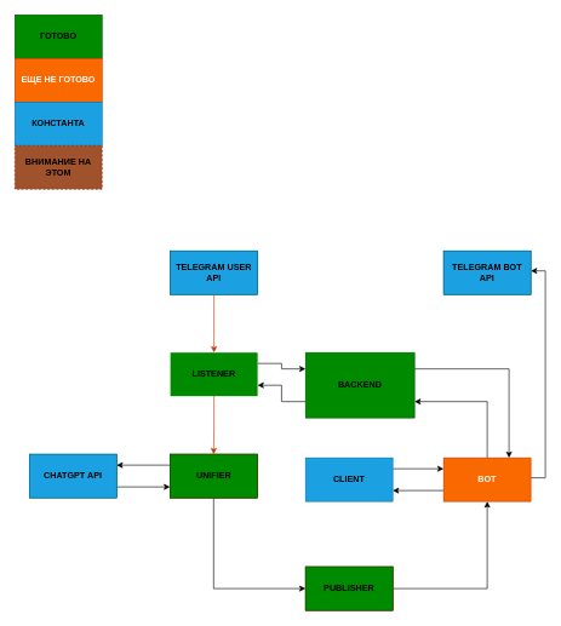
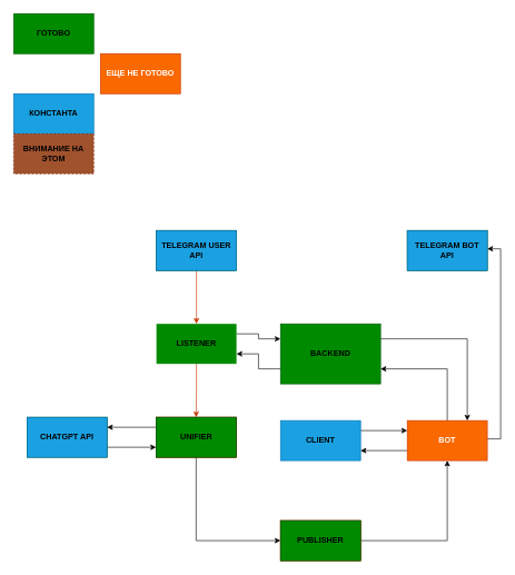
  <mxCell id="0" />
  <mxCell id="1" parent="0" />
  <mxCell id="2" value="" style="edgeStyle=orthogonalEdgeStyle;rounded=0;orthogonalLoop=1;jettySize=auto;html=1;fillColor=#fa6800;strokeColor=#C73500;fontColor=#000000;" parent="1" source="3" target="6" edge="1"><mxGeometry relative="1" as="geometry" /></mxCell>
  <mxCell id="3" value="TELEGRAM &lt;u&gt;USER&lt;/u&gt; API" style="rounded=0;whiteSpace=wrap;html=1;fillColor=#008a00;fontStyle=1;fontColor=#000000;strokeColor=#005700;labelBackgroundColor=none;" parent="1" vertex="1"><mxGeometry x="234" y="345" width="120" height="60" as="geometry" /></mxCell>
  <mxCell id="4" style="edgeStyle=orthogonalEdgeStyle;rounded=0;orthogonalLoop=1;jettySize=auto;html=1;exitX=1;exitY=0.25;exitDx=0;exitDy=0;entryX=0;entryY=0.25;entryDx=0;entryDy=0;" parent="1" source="6" target="9" edge="1"><mxGeometry relative="1" as="geometry" /></mxCell>
  <mxCell id="5" value="" style="edgeStyle=orthogonalEdgeStyle;rounded=0;orthogonalLoop=1;jettySize=auto;html=1;fillColor=#fa6800;strokeColor=#C73500;fontColor=#ffffff;" parent="1" source="6" target="12" edge="1"><mxGeometry relative="1" as="geometry" /></mxCell>
  <mxCell id="6" value="LISTENER" style="rounded=0;whiteSpace=wrap;html=1;fillColor=#008a00;fontStyle=1;strokeColor=none;fontColor=#000000;" parent="1" vertex="1"><mxGeometry x="234" y="485" width="120" height="60" as="geometry" /></mxCell>
  <mxCell id="7" style="edgeStyle=orthogonalEdgeStyle;rounded=0;orthogonalLoop=1;jettySize=auto;html=1;exitX=0;exitY=0.75;exitDx=0;exitDy=0;entryX=1;entryY=0.75;entryDx=0;entryDy=0;" parent="1" source="9" target="6" edge="1"><mxGeometry relative="1" as="geometry" /></mxCell>
  <mxCell id="8" style="edgeStyle=orthogonalEdgeStyle;rounded=0;orthogonalLoop=1;jettySize=auto;html=1;exitX=1;exitY=0.25;exitDx=0;exitDy=0;entryX=0.75;entryY=0;entryDx=0;entryDy=0;" parent="1" source="9" target="20" edge="1"><mxGeometry relative="1" as="geometry" /></mxCell>
  <mxCell id="9" value="BACKEND" style="rounded=0;whiteSpace=wrap;html=1;fillColor=#008a00;fontStyle=1;strokeColor=#005700;fontColor=#000000;" parent="1" vertex="1"><mxGeometry x="420" y="485" width="150" height="90" as="geometry" /></mxCell>
  <mxCell id="10" style="edgeStyle=orthogonalEdgeStyle;rounded=0;orthogonalLoop=1;jettySize=auto;html=1;exitX=0.5;exitY=1;exitDx=0;exitDy=0;entryX=0;entryY=0.5;entryDx=0;entryDy=0;" parent="1" source="12" target="14" edge="1"><mxGeometry relative="1" as="geometry" /></mxCell>
  <mxCell id="11" style="edgeStyle=orthogonalEdgeStyle;rounded=0;orthogonalLoop=1;jettySize=auto;html=1;exitX=0;exitY=0.25;exitDx=0;exitDy=0;entryX=1;entryY=0.25;entryDx=0;entryDy=0;" parent="1" source="12" target="23" edge="1"><mxGeometry relative="1" as="geometry" /></mxCell>
  <mxCell id="12" value="UNIFIER" style="whiteSpace=wrap;html=1;fillColor=#fa6800;strokeColor=#C73500;rounded=0;fontStyle=1;fontColor=#ffffff;" parent="1" vertex="1"><mxGeometry x="233.5" y="625" width="120" height="60" as="geometry" /></mxCell>
  <mxCell id="13" style="edgeStyle=orthogonalEdgeStyle;rounded=0;orthogonalLoop=1;jettySize=auto;html=1;exitX=1;exitY=0.5;exitDx=0;exitDy=0;entryX=0.5;entryY=1;entryDx=0;entryDy=0;" parent="1" source="14" target="20" edge="1"><mxGeometry relative="1" as="geometry" /></mxCell>
  <mxCell id="14" value="PUBLISHER" style="whiteSpace=wrap;html=1;fillColor=#fa6800;strokeColor=#C73500;rounded=0;fontStyle=1;fontColor=#ffffff;" parent="1" vertex="1"><mxGeometry x="420" y="780" width="120" height="60" as="geometry" /></mxCell>
  <mxCell id="15" style="edgeStyle=orthogonalEdgeStyle;rounded=0;orthogonalLoop=1;jettySize=auto;html=1;exitX=1;exitY=0.25;exitDx=0;exitDy=0;entryX=0;entryY=0.25;entryDx=0;entryDy=0;" parent="1" source="16" target="20" edge="1"><mxGeometry relative="1" as="geometry" /></mxCell>
  <mxCell id="16" value="CLIENT" style="rounded=0;whiteSpace=wrap;html=1;fontStyle=1;fillColor=#1ba1e2;fontColor=#000000;strokeColor=#006EAF;" parent="1" vertex="1"><mxGeometry x="420" y="630" width="120" height="60" as="geometry" /></mxCell>
  <mxCell id="17" style="edgeStyle=orthogonalEdgeStyle;rounded=0;orthogonalLoop=1;jettySize=auto;html=1;exitX=0;exitY=0.75;exitDx=0;exitDy=0;entryX=1;entryY=0.75;entryDx=0;entryDy=0;" parent="1" source="20" target="16" edge="1"><mxGeometry relative="1" as="geometry" /></mxCell>
  <mxCell id="18" style="edgeStyle=orthogonalEdgeStyle;rounded=0;orthogonalLoop=1;jettySize=auto;html=1;exitX=1;exitY=0.5;exitDx=0;exitDy=0;entryX=1;entryY=0.5;entryDx=0;entryDy=0;" parent="1" edge="1"><mxGeometry relative="1" as="geometry"><mxPoint x="730" y="657.49" as="sourcePoint" /><mxPoint x="730" y="372.49" as="targetPoint" /><Array as="points"><mxPoint x="750" y="658" /><mxPoint x="750" y="373" /></Array></mxGeometry></mxCell>
  <mxCell id="19" style="edgeStyle=orthogonalEdgeStyle;rounded=0;orthogonalLoop=1;jettySize=auto;html=1;exitX=0.5;exitY=0;exitDx=0;exitDy=0;entryX=1;entryY=0.75;entryDx=0;entryDy=0;" parent="1" source="20" target="9" edge="1"><mxGeometry relative="1" as="geometry" /></mxCell>
  <mxCell id="20" value="BOT" style="rounded=0;whiteSpace=wrap;html=1;fontStyle=1;fillColor=#fa6800;fontColor=#ffffff;strokeColor=#C73500;" parent="1" vertex="1"><mxGeometry x="610" y="630" width="120" height="60" as="geometry" /></mxCell>
  <mxCell id="21" value="TELEGRAM &lt;u&gt;BOT&lt;/u&gt; API" style="rounded=0;whiteSpace=wrap;html=1;fillColor=#008a00;fontStyle=1;fontColor=#000000;strokeColor=#005700;labelBackgroundColor=none;" parent="1" vertex="1"><mxGeometry x="610" y="345" width="120" height="60" as="geometry" /></mxCell>
  <mxCell id="22" style="edgeStyle=orthogonalEdgeStyle;rounded=0;orthogonalLoop=1;jettySize=auto;html=1;exitX=1;exitY=0.75;exitDx=0;exitDy=0;entryX=0;entryY=0.75;entryDx=0;entryDy=0;" parent="1" source="23" target="12" edge="1"><mxGeometry relative="1" as="geometry" /></mxCell>
  <mxCell id="23" value="CHATGPT API" style="whiteSpace=wrap;html=1;fillColor=#008a00;strokeColor=#005700;rounded=0;fontStyle=1;fontColor=#000000;" parent="1" vertex="1"><mxGeometry x="40" y="625" width="120" height="60" as="geometry" /></mxCell>
  <mxCell id="24" value="ГОТОВО" style="rounded=0;whiteSpace=wrap;html=1;fillColor=#008a00;fontStyle=1;fontColor=#000000;strokeColor=#005700;labelBackgroundColor=none;" parent="1" vertex="1"><mxGeometry x="20" y="20" width="120" height="60" as="geometry" /></mxCell>
- <mxCell id="25" value="ЕЩЕ НЕ ГОТОВО" style="rounded=0;whiteSpace=wrap;html=1;fillColor=#fa6800;fontStyle=1;strokeColor=#C73500;fontColor=#ffffff;" parent="1" vertex="1"><mxGeometry x="20" y="80" width="120" height="60" as="geometry" /></mxCell>
+ <mxCell id="25" value="ЕЩЕ НЕ ГОТОВО" style="rounded=0;whiteSpace=wrap;html=1;fillColor=#fa6800;fontStyle=1;strokeColor=#C73500;fontColor=#ffffff;" parent="1" vertex="1"><mxGeometry x="150" y="80" width="120" height="60" as="geometry" /></mxCell>
  <mxCell id="26" value="КОНСТАНТА" style="rounded=0;whiteSpace=wrap;html=1;fillColor=#1ba1e2;fontStyle=1;fontColor=#000000;strokeColor=#006EAF;labelBackgroundColor=none;" parent="1" vertex="1"><mxGeometry x="20" y="140" width="120" height="60" as="geometry" /></mxCell>
  <mxCell id="27" value="ВНИМАНИЕ НА ЭТОМ" style="rounded=0;whiteSpace=wrap;html=1;fillColor=#a0522d;fontStyle=1;strokeColor=#6D1F00;labelBackgroundColor=none;fillStyle=auto;fontColor=#000000;dashed=1;" parent="1" vertex="1"><mxGeometry x="20" y="200" width="120" height="60" as="geometry" /></mxCell>
  <mxCell id="28" value="UNIFIER" style="rounded=0;whiteSpace=wrap;html=1;fillColor=#a0522d;fontStyle=1;strokeColor=#6D1F00;labelBackgroundColor=none;fillStyle=auto;fontColor=#000000;" parent="1" vertex="1"><mxGeometry x="233.5" y="625" width="120" height="60" as="geometry" /></mxCell>
  <mxCell id="29" value="UNIFIER" style="rounded=0;whiteSpace=wrap;html=1;fillColor=#008a00;fontStyle=1;fontColor=#000000;strokeColor=#005700;labelBackgroundColor=none;" parent="1" vertex="1"><mxGeometry x="233.5" y="625" width="120" height="60" as="geometry" /></mxCell>
  <mxCell id="30" value="PUBLISHER" style="rounded=0;whiteSpace=wrap;html=1;fillColor=#a0522d;fontStyle=1;strokeColor=#6D1F00;labelBackgroundColor=none;fillStyle=auto;fontColor=#000000;" parent="1" vertex="1"><mxGeometry x="420" y="780" width="120" height="60" as="geometry" /></mxCell>
  <mxCell id="31" value="PUBLISHER" style="rounded=0;whiteSpace=wrap;html=1;fillColor=#008a00;fontStyle=1;fontColor=#000000;strokeColor=#005700;labelBackgroundColor=none;" parent="1" vertex="1"><mxGeometry x="420" y="780" width="120" height="60" as="geometry" /></mxCell>
  <mxCell id="32" value="TELEGRAM USER API" style="rounded=0;whiteSpace=wrap;html=1;fillColor=#1ba1e2;fontStyle=1;fontColor=#000000;strokeColor=#006EAF;labelBackgroundColor=none;" vertex="1" parent="1"><mxGeometry x="234" y="345" width="120" height="60" as="geometry" /></mxCell>
  <mxCell id="33" value="TELEGRAM BOT API" style="rounded=0;whiteSpace=wrap;html=1;fillColor=#1ba1e2;fontStyle=1;fontColor=#000000;strokeColor=#006EAF;labelBackgroundColor=none;" vertex="1" parent="1"><mxGeometry x="610" y="345" width="120" height="60" as="geometry" /></mxCell>
  <mxCell id="34" value="CHATGPT API" style="rounded=0;whiteSpace=wrap;html=1;fillColor=#1ba1e2;fontStyle=1;fontColor=#000000;strokeColor=#006EAF;labelBackgroundColor=none;" vertex="1" parent="1"><mxGeometry x="40" y="625" width="120" height="60" as="geometry" /></mxCell>
